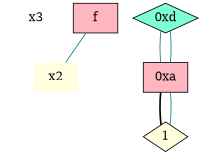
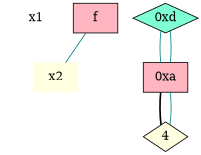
  digraph {
    node [shape=plaintext style=filled fillcolor=lightyellow]
    edge [dir=none style=solid color=teal]
    "CONST NODES" [style=invis fillcolor=""]
-   " x1 " [fillcolor=white label=x3]
+   " x1 " [fillcolor=white]
    " x2 "
    "  f  " [fillcolor=lightpink shape=box]
    "0xd" [fillcolor=aquamarine shape=diamond]
    "0xa" [fillcolor=lightpink shape=box]
-   n7 [label=1 shape=diamond]
+   n7 [label=4 shape=diamond]
    subgraph sub_1 {
      "CONST NODES"
      " x1 "
      " x2 "
    }
    subgraph sub_2 {
      rank=same
      "  f  "
    }
    subgraph sub_3 {
      rank=same
      " x1 "
      "0xd"
    }
    subgraph sub_4 {
      rank=same
      " x2 "
      "0xa"
    }
    subgraph sub_5 {
      rank=same
      "CONST NODES"
      subgraph sub_6 {
        rank=same
        n7
      }
    }
    " x1 " -> " x2 " [style=invis color=""]
    " x2 " -> "CONST NODES" [style=invis color=""]
    "  f  " -> " x2 "
    "0xd" -> "0xa"
    "0xd" -> "0xa"
    "0xa" -> n7 [color=black style=bold]
    "0xa" -> n7
  }
